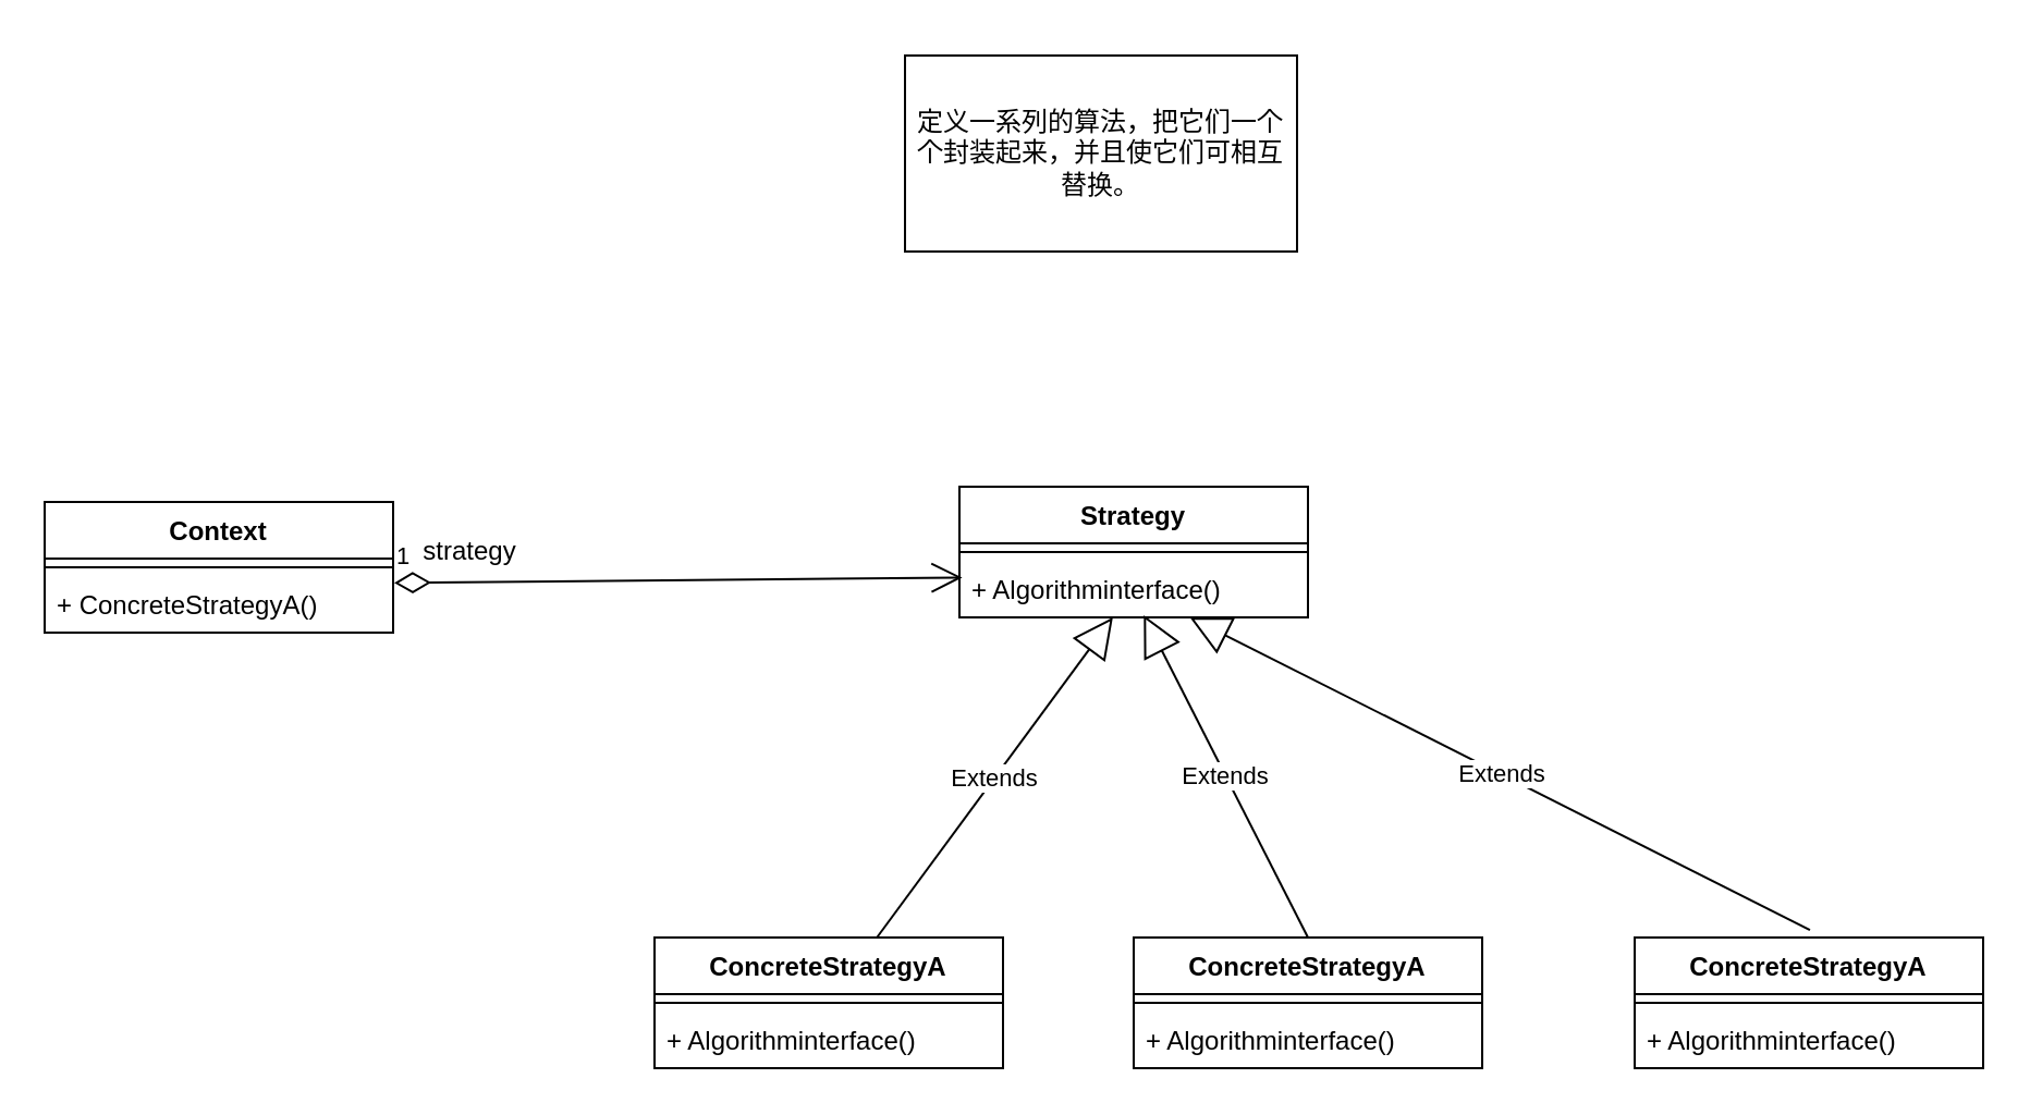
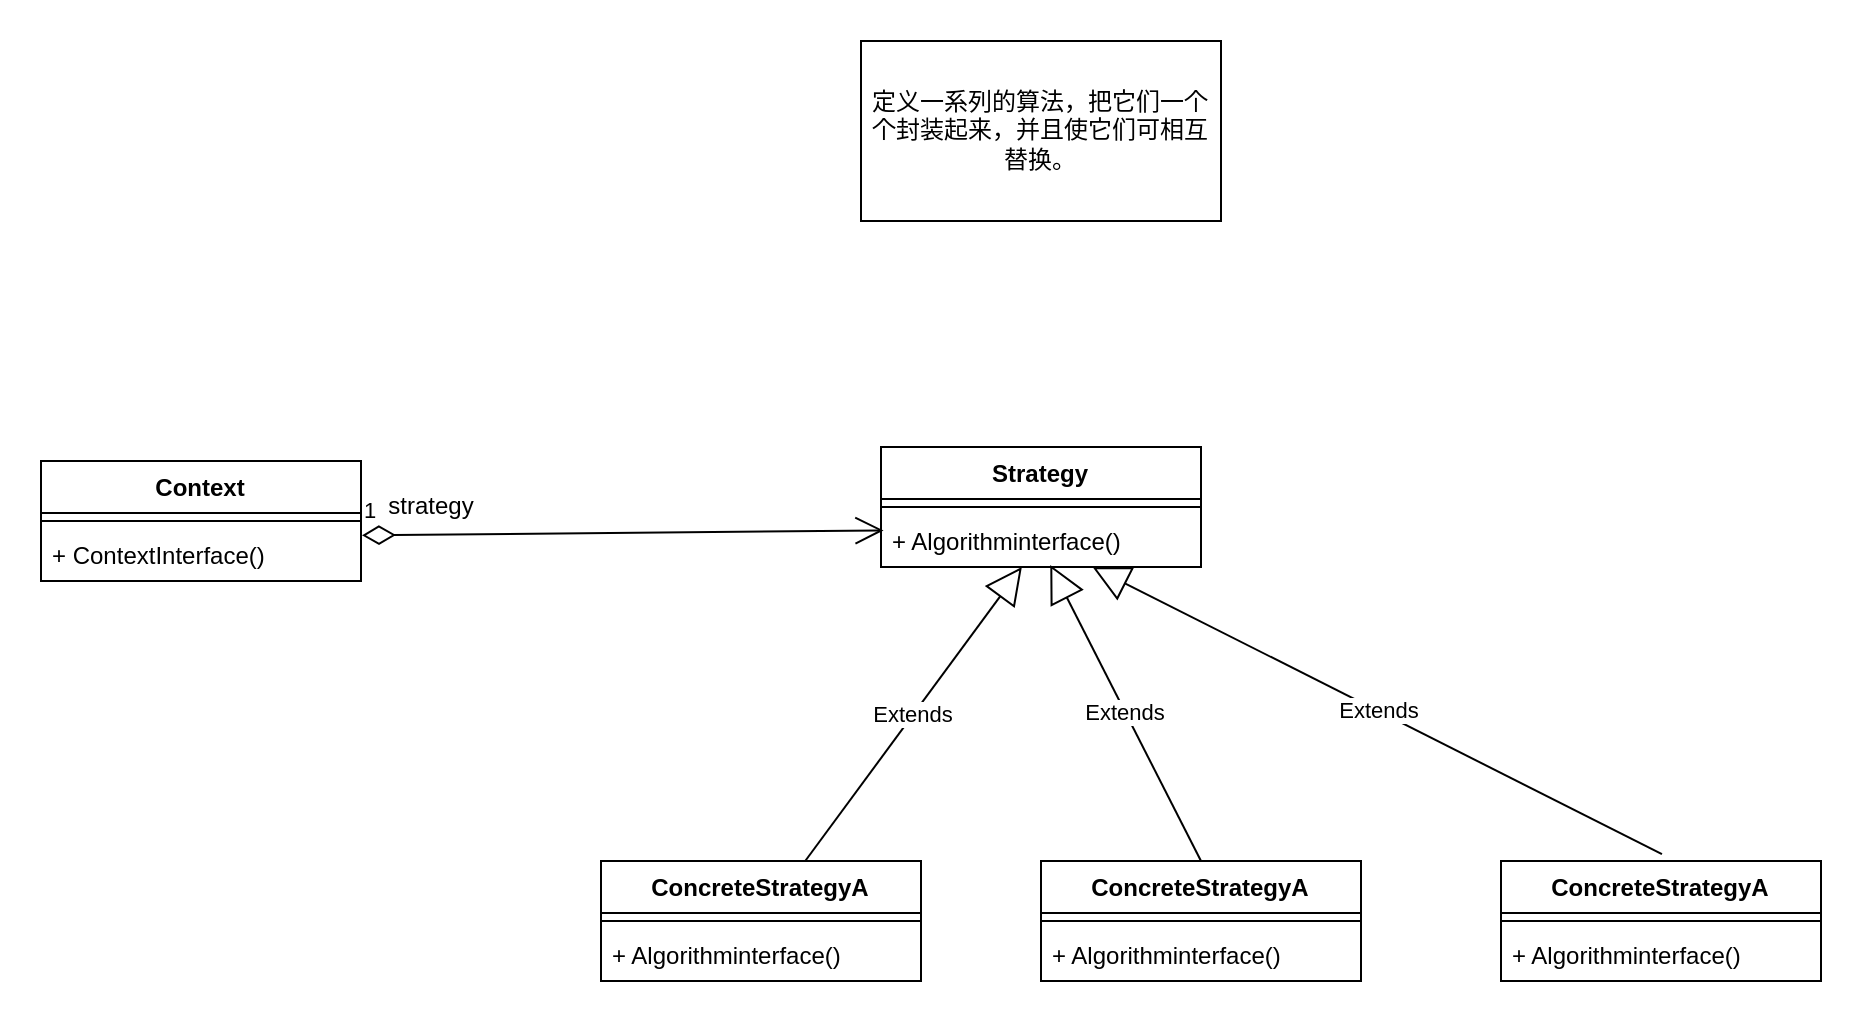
  <mxCell id="0" />
  <mxCell id="1" parent="0" />
- <mxCell id="2" value="定义一系列的算法，把它们一个个封装起来，并且使它们可相互替换。" style="html=1;whiteSpace=wrap;" vertex="1" parent="1"><mxGeometry x="415" y="25" width="180" height="90" as="geometry" /></mxCell>
+ <mxCell id="2" value="定义一系列的算法，把它们一个个封装起来，并且使它们可相互替换。" style="html=1;whiteSpace=wrap;" vertex="1" parent="1"><mxGeometry x="430" y="20" width="180" height="90" as="geometry" /></mxCell>
  <mxCell id="3" value="Context" style="swimlane;fontStyle=1;align=center;verticalAlign=top;childLayout=stackLayout;horizontal=1;startSize=26;horizontalStack=0;resizeParent=1;resizeParentMax=0;resizeLast=0;collapsible=1;marginBottom=0;whiteSpace=wrap;html=1;" vertex="1" parent="1"><mxGeometry x="20" y="230" width="160" height="60" as="geometry" /></mxCell>
  <mxCell id="4" value="" style="line;strokeWidth=1;fillColor=none;align=left;verticalAlign=middle;spacingTop=-1;spacingLeft=3;spacingRight=3;rotatable=0;labelPosition=right;points=[];portConstraint=eastwest;strokeColor=inherit;" vertex="1" parent="3"><mxGeometry y="26" width="160" height="8" as="geometry" /></mxCell>
- <mxCell id="5" value="+ ConcreteStrategyA()" style="text;strokeColor=none;fillColor=none;align=left;verticalAlign=top;spacingLeft=4;spacingRight=4;overflow=hidden;rotatable=0;points=[[0,0.5],[1,0.5]];portConstraint=eastwest;whiteSpace=wrap;html=1;" vertex="1" parent="3"><mxGeometry y="34" width="160" height="26" as="geometry" /></mxCell>
+ <mxCell id="5" value="+ ContextInterface()" style="text;strokeColor=none;fillColor=none;align=left;verticalAlign=top;spacingLeft=4;spacingRight=4;overflow=hidden;rotatable=0;points=[[0,0.5],[1,0.5]];portConstraint=eastwest;whiteSpace=wrap;html=1;" vertex="1" parent="3"><mxGeometry y="34" width="160" height="26" as="geometry" /></mxCell>
  <mxCell id="6" value="Strategy" style="swimlane;fontStyle=1;align=center;verticalAlign=top;childLayout=stackLayout;horizontal=1;startSize=26;horizontalStack=0;resizeParent=1;resizeParentMax=0;resizeLast=0;collapsible=1;marginBottom=0;whiteSpace=wrap;html=1;" vertex="1" parent="1"><mxGeometry x="440" y="223" width="160" height="60" as="geometry" /></mxCell>
  <mxCell id="7" value="" style="line;strokeWidth=1;fillColor=none;align=left;verticalAlign=middle;spacingTop=-1;spacingLeft=3;spacingRight=3;rotatable=0;labelPosition=right;points=[];portConstraint=eastwest;strokeColor=inherit;" vertex="1" parent="6"><mxGeometry y="26" width="160" height="8" as="geometry" /></mxCell>
  <mxCell id="8" value="+ Algorithminterface()" style="text;strokeColor=none;fillColor=none;align=left;verticalAlign=top;spacingLeft=4;spacingRight=4;overflow=hidden;rotatable=0;points=[[0,0.5],[1,0.5]];portConstraint=eastwest;whiteSpace=wrap;html=1;" vertex="1" parent="6"><mxGeometry y="34" width="160" height="26" as="geometry" /></mxCell>
  <mxCell id="9" value="1" style="endArrow=open;html=1;endSize=12;startArrow=diamondThin;startSize=14;startFill=0;align=left;verticalAlign=bottom;rounded=0;exitX=1.003;exitY=0.121;exitDx=0;exitDy=0;exitPerimeter=0;entryX=0.008;entryY=0.297;entryDx=0;entryDy=0;entryPerimeter=0;" edge="1" parent="1" source="5" target="8"><mxGeometry x="-1" y="3" relative="1" as="geometry"><mxPoint x="510" y="380" as="sourcePoint" /><mxPoint x="670" y="380" as="targetPoint" /></mxGeometry></mxCell>
  <mxCell id="10" value="strategy" style="text;html=1;align=center;verticalAlign=middle;resizable=0;points=[];autosize=1;strokeColor=none;fillColor=none;" vertex="1" parent="1"><mxGeometry x="180" y="238" width="70" height="30" as="geometry" /></mxCell>
  <mxCell id="11" value="ConcreteStrategyA" style="swimlane;fontStyle=1;align=center;verticalAlign=top;childLayout=stackLayout;horizontal=1;startSize=26;horizontalStack=0;resizeParent=1;resizeParentMax=0;resizeLast=0;collapsible=1;marginBottom=0;whiteSpace=wrap;html=1;" vertex="1" parent="1"><mxGeometry x="300" y="430" width="160" height="60" as="geometry" /></mxCell>
  <mxCell id="12" value="" style="line;strokeWidth=1;fillColor=none;align=left;verticalAlign=middle;spacingTop=-1;spacingLeft=3;spacingRight=3;rotatable=0;labelPosition=right;points=[];portConstraint=eastwest;strokeColor=inherit;" vertex="1" parent="11"><mxGeometry y="26" width="160" height="8" as="geometry" /></mxCell>
  <mxCell id="13" value="+ Algorithminterface()" style="text;strokeColor=none;fillColor=none;align=left;verticalAlign=top;spacingLeft=4;spacingRight=4;overflow=hidden;rotatable=0;points=[[0,0.5],[1,0.5]];portConstraint=eastwest;whiteSpace=wrap;html=1;" vertex="1" parent="11"><mxGeometry y="34" width="160" height="26" as="geometry" /></mxCell>
  <mxCell id="14" value="ConcreteStrategyA" style="swimlane;fontStyle=1;align=center;verticalAlign=top;childLayout=stackLayout;horizontal=1;startSize=26;horizontalStack=0;resizeParent=1;resizeParentMax=0;resizeLast=0;collapsible=1;marginBottom=0;whiteSpace=wrap;html=1;" vertex="1" parent="1"><mxGeometry x="520" y="430" width="160" height="60" as="geometry" /></mxCell>
  <mxCell id="15" value="" style="line;strokeWidth=1;fillColor=none;align=left;verticalAlign=middle;spacingTop=-1;spacingLeft=3;spacingRight=3;rotatable=0;labelPosition=right;points=[];portConstraint=eastwest;strokeColor=inherit;" vertex="1" parent="14"><mxGeometry y="26" width="160" height="8" as="geometry" /></mxCell>
  <mxCell id="16" value="+ Algorithminterface()" style="text;strokeColor=none;fillColor=none;align=left;verticalAlign=top;spacingLeft=4;spacingRight=4;overflow=hidden;rotatable=0;points=[[0,0.5],[1,0.5]];portConstraint=eastwest;whiteSpace=wrap;html=1;" vertex="1" parent="14"><mxGeometry y="34" width="160" height="26" as="geometry" /></mxCell>
  <mxCell id="17" value="ConcreteStrategyA" style="swimlane;fontStyle=1;align=center;verticalAlign=top;childLayout=stackLayout;horizontal=1;startSize=26;horizontalStack=0;resizeParent=1;resizeParentMax=0;resizeLast=0;collapsible=1;marginBottom=0;whiteSpace=wrap;html=1;" vertex="1" parent="1"><mxGeometry x="750" y="430" width="160" height="60" as="geometry" /></mxCell>
  <mxCell id="18" value="" style="line;strokeWidth=1;fillColor=none;align=left;verticalAlign=middle;spacingTop=-1;spacingLeft=3;spacingRight=3;rotatable=0;labelPosition=right;points=[];portConstraint=eastwest;strokeColor=inherit;" vertex="1" parent="17"><mxGeometry y="26" width="160" height="8" as="geometry" /></mxCell>
  <mxCell id="19" value="+ Algorithminterface()" style="text;strokeColor=none;fillColor=none;align=left;verticalAlign=top;spacingLeft=4;spacingRight=4;overflow=hidden;rotatable=0;points=[[0,0.5],[1,0.5]];portConstraint=eastwest;whiteSpace=wrap;html=1;" vertex="1" parent="17"><mxGeometry y="34" width="160" height="26" as="geometry" /></mxCell>
  <mxCell id="20" value="Extends" style="endArrow=block;endSize=16;endFill=0;html=1;rounded=0;" edge="1" parent="1" source="11" target="8"><mxGeometry width="160" relative="1" as="geometry"><mxPoint x="620" y="490" as="sourcePoint" /><mxPoint x="780" y="490" as="targetPoint" /></mxGeometry></mxCell>
  <mxCell id="21" value="Extends" style="endArrow=block;endSize=16;endFill=0;html=1;rounded=0;exitX=0.5;exitY=0;exitDx=0;exitDy=0;entryX=0.529;entryY=0.962;entryDx=0;entryDy=0;entryPerimeter=0;" edge="1" parent="1" source="14" target="8"><mxGeometry width="160" relative="1" as="geometry"><mxPoint x="412" y="440" as="sourcePoint" /><mxPoint x="520" y="293" as="targetPoint" /></mxGeometry></mxCell>
  <mxCell id="22" value="Extends" style="endArrow=block;endSize=16;endFill=0;html=1;rounded=0;exitX=0.503;exitY=-0.057;exitDx=0;exitDy=0;exitPerimeter=0;" edge="1" parent="1" source="17" target="8"><mxGeometry width="160" relative="1" as="geometry"><mxPoint x="610" y="440" as="sourcePoint" /><mxPoint x="530" y="303" as="targetPoint" /></mxGeometry></mxCell>
